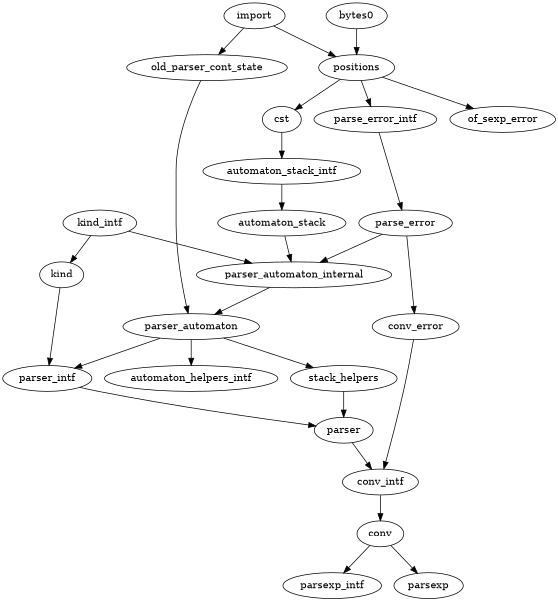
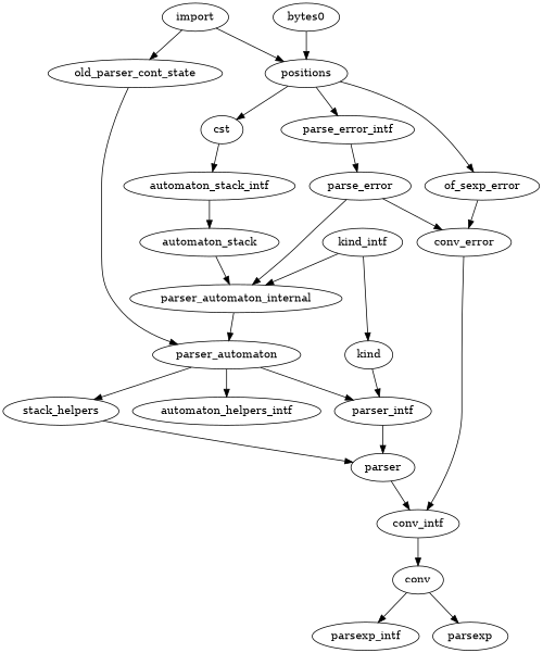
  digraph {
    conv
    parsexp_intf
    parsexp
    conv_error
    conv_intf
    positions
    of_sexp_error
    parse_error_intf
    cst
    parse_error
    automaton_stack_intf
    parser_automaton_internal
    automaton_stack
    parser_automaton
    kind_intf
    kind
    parser_intf
    n18 [label=stack_helpers]
    automaton_helpers_intf
    parser
    import
    old_parser_cont_state
    bytes0
    conv -> parsexp_intf
    conv -> parsexp
    conv_error -> conv_intf
    conv_intf -> conv
    positions -> of_sexp_error
    positions -> parse_error_intf
    positions -> cst
+   of_sexp_error -> conv_error
    parse_error_intf -> parse_error
    cst -> automaton_stack_intf
    parse_error -> conv_error
    parse_error -> parser_automaton_internal
    automaton_stack_intf -> automaton_stack
    parser_automaton_internal -> parser_automaton
    automaton_stack -> parser_automaton_internal
    parser_automaton -> parser_intf
    parser_automaton -> n18
    parser_automaton -> automaton_helpers_intf
    kind_intf -> parser_automaton_internal
    kind_intf -> kind
    kind -> parser_intf
    parser_intf -> parser
    n18 -> parser
    parser -> conv_intf
    import -> positions
    import -> old_parser_cont_state
    old_parser_cont_state -> parser_automaton
    bytes0 -> positions
  }
